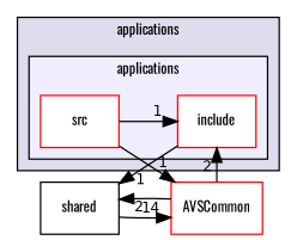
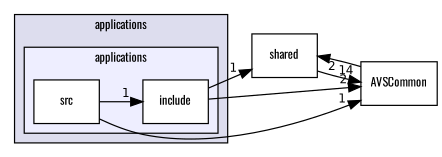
  digraph {
    compound=true
    fontname=Oswald
    rankdir=LR
    node [color=red fillcolor=white fontname=Oswald fontsize=10 shape=box style=filled]
    edge [fontname=Oswald headlabel=1 labeldistance=1.5 labelfontname=Helvetica labelfontsize=10]
-   n1 [label=include]
-   n2 [label=src]
+   n1 [color=black label=include]
+   n2 [color=black label=src]
    n3 [color=black label=shared]
-   n4 [label=AVSCommon]
+   n4 [color=black label=AVSCommon]
    subgraph cluster_1 {
      bgcolor="#ddddee"
      fontsize=10
      label=applications
      pencolor=black
      subgraph cluster_2 {
        bgcolor="#eeeeff"
        fontsize=10
        label=applications
        pencolor=black
        n1
        n2
      }
    }
    n1 -> n3
-   n4 -> n1 [headlabel=2]
+   n1 -> n4 [headlabel=2]
    n2 -> n1
    n2 -> n4
    n3 -> n4 [headlabel=14]
    n4 -> n3 [headlabel=2]
  }
